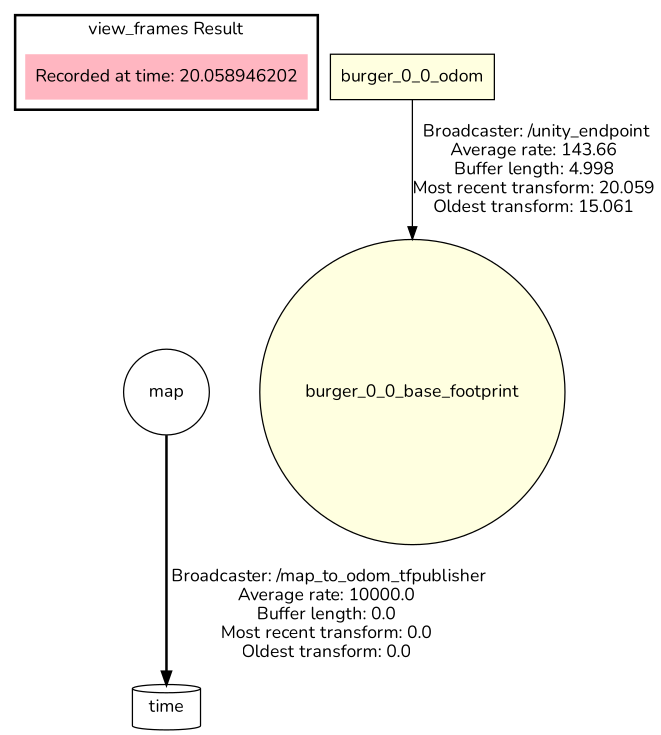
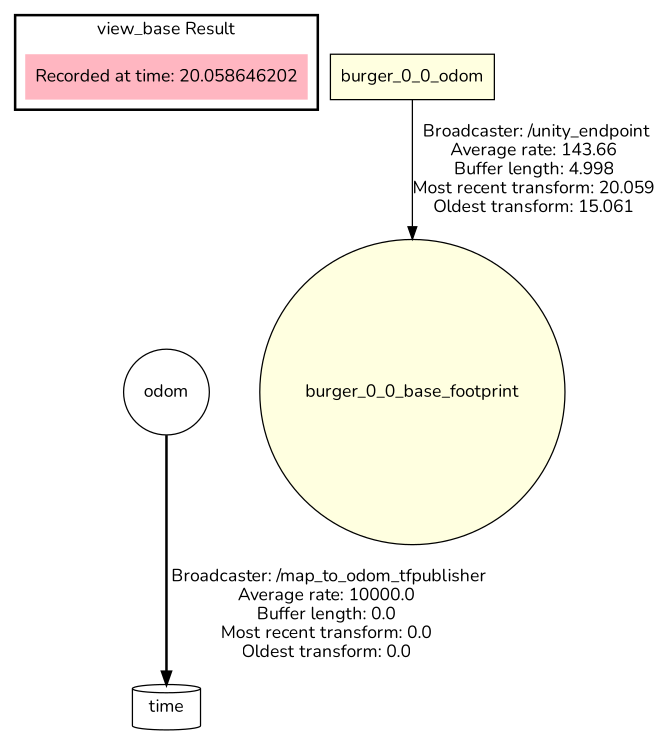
  digraph {
    fontname=Nunito
    node [fillcolor=white fontname=Nunito shape=circle style=filled]
    edge [fontname=Nunito]
-   "Recorded at time: 20.058646202" [fillcolor=lightpink shape=plaintext label="Recorded at time: 20.058946202"]
-   map
+   "Recorded at time: 20.058646202" [fillcolor=lightpink shape=plaintext]
+   map [label=odom]
    n3 [label=time shape=cylinder]
    burger_0_0_odom [fillcolor=lightyellow shape=box]
    burger_0_0_base_footprint [fillcolor=lightyellow]
    subgraph cluster_1 {
      color=black
-     label="view_frames Result"
+     label="view_base Result"
      style=bold
      "Recorded at time: 20.058646202"
    }
    "Recorded at time: 20.058646202" -> map [style=invis]
    map -> n3 [label=" Broadcaster: /map_to_odom_tfpublisher\nAverage rate: 10000.0\nBuffer length: 0.0\nMost recent transform: 0.0\nOldest transform: 0.0\n" style=bold]
    burger_0_0_odom -> burger_0_0_base_footprint [label=" Broadcaster: /unity_endpoint\nAverage rate: 143.66\nBuffer length: 4.998\nMost recent transform: 20.059\nOldest transform: 15.061\n" style=solid]
  }
